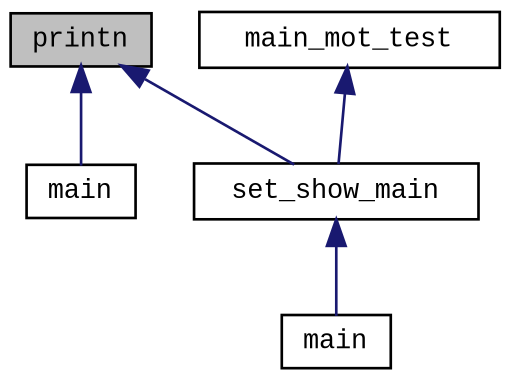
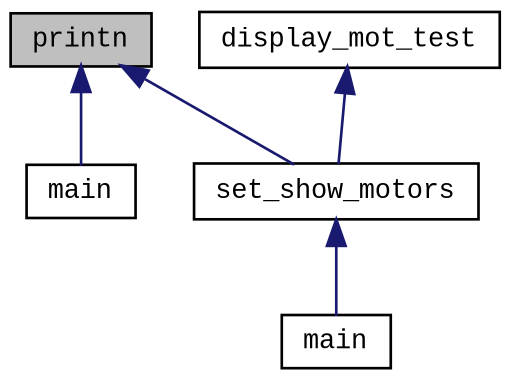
  digraph {
    fontname="Liberation Mono"
    rankdir=TB
    node [color=black fillcolor=white fontname="Liberation Mono" fontsize=10 shape=record style=filled]
    edge [color=midnightblue dir=back fontname="Liberation Mono" fontsize=10 labelfontname=Helvetica labelfontsize=10 style=solid]
    n1 [fillcolor=grey75 fontcolor=black height=0.2 label=printn width=0.4]
    n2 [height=0.2 label=main width=0.4]
-   n3 [height=0.2 label=set_show_main width=0.4]
-   n4 [height=0.2 label=main_mot_test width=0.4]
+   n3 [height=0.2 label=set_show_motors width=0.4]
+   n4 [height=0.2 label=display_mot_test width=0.4]
    n5 [height=0.2 label=main width=0.4]
    n1 -> n2
    n1 -> n3
    n3 -> n5
    n4 -> n3
  }
